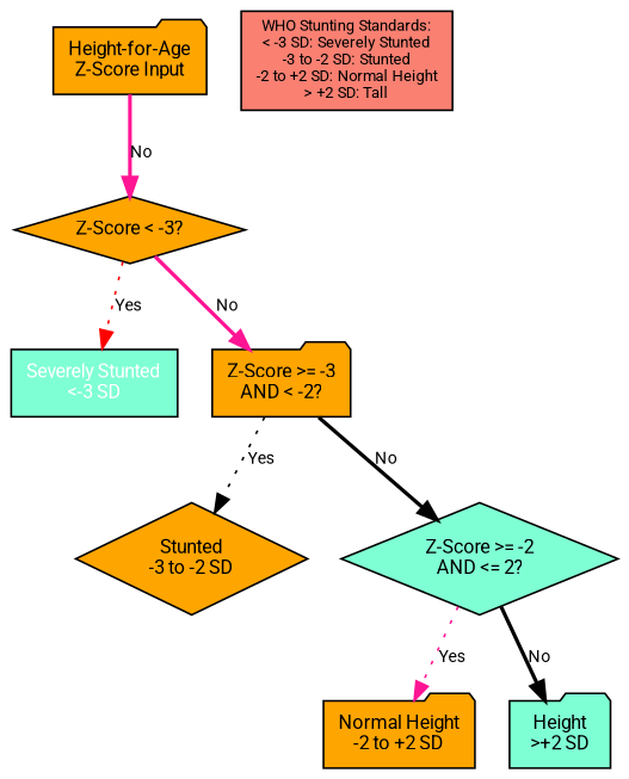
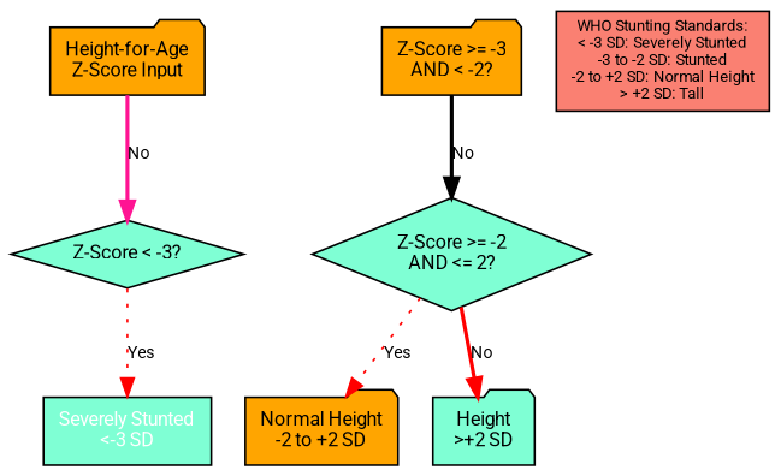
  digraph {
    bgcolor=white
    fontname=Roboto
    fontsize=12
    rankdir=TB
    node [fillcolor=orange fontname=Roboto fontsize=10 shape=folder style=filled]
    edge [color=black fontname=Roboto fontsize=9 labeldistance=2 style=bold]
    n1 [label="Height-for-Age\nZ-Score Input"]
-   n2 [label="Z-Score < -3?" shape=diamond]
+   n2 [fillcolor=aquamarine label="Z-Score < -3?" shape=diamond]
    n3 [fillcolor=aquamarine fontcolor=white label="Severely Stunted\n<-3 SD" shape=box]
    n4 [label="Z-Score >= -3\nAND < -2?"]
-   n5 [label="Stunted\n-3 to -2 SD" shape=diamond]
    n6 [fillcolor=aquamarine label="Z-Score >= -2\nAND <= 2?" shape=diamond]
    n7 [label="Normal Height\n-2 to +2 SD"]
    n8 [fillcolor=aquamarine label="Height\n>+2 SD"]
    n9 [fillcolor=salmon fontsize=8 label="WHO Stunting Standards:\n< -3 SD: Severely Stunted\n-3 to -2 SD: Stunted\n-2 to +2 SD: Normal Height\n> +2 SD: Tall" shape=box]
    n1 -> n2 [color=deeppink label=No]
    n2 -> n3 [color=red label=Yes style=dotted]
-   n2 -> n4 [color=deeppink label=No]
-   n4 -> n5 [label=Yes style=dotted]
    n4 -> n6 [label=No]
-   n6 -> n7 [color=deeppink label=Yes style=dotted]
-   n6 -> n8 [label=No]
+   n6 -> n7 [color=red label=Yes style=dotted]
+   n6 -> n8 [color=red label=No]
  }
